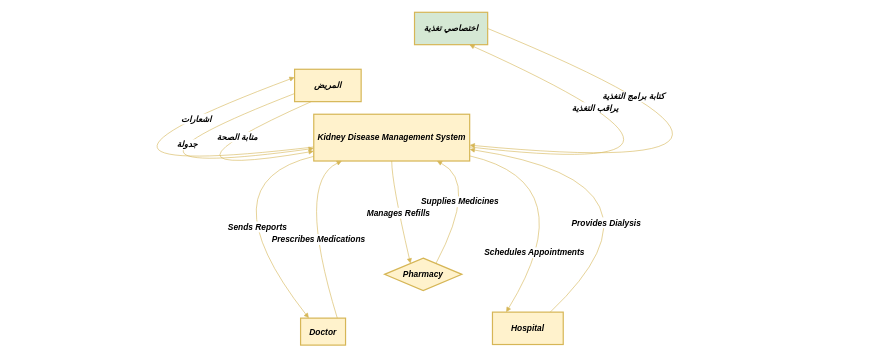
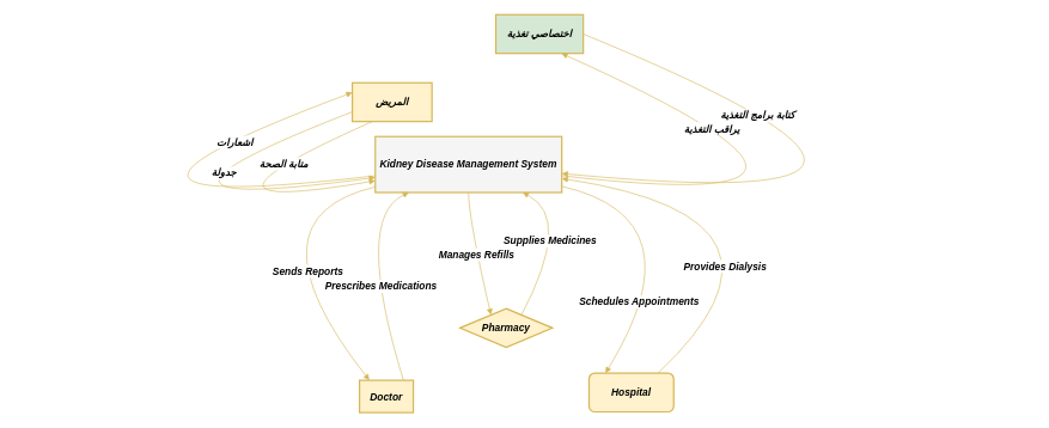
  <mxCell id="0" />
  <mxCell id="1" parent="0" />
- <mxCell id="2" value="Kidney Disease Management System" style="whiteSpace=wrap;strokeWidth=2;fillColor=#fff2cc;strokeColor=#d6b656;fontStyle=3;fontSize=14;textShadow=0;" vertex="1" parent="1"><mxGeometry x="522" y="190" width="260" height="78" as="geometry" /></mxCell>
+ <mxCell id="2" value="Kidney Disease Management System" style="whiteSpace=wrap;strokeWidth=2;fillColor=#f5f5f5;strokeColor=#d6b656;fontStyle=3;fontSize=14;textShadow=0;" vertex="1" parent="1"><mxGeometry x="522" y="190" width="260" height="78" as="geometry" /></mxCell>
  <mxCell id="3" value="المريض" style="whiteSpace=wrap;strokeWidth=2;fillColor=#fff2cc;strokeColor=#d6b656;fontStyle=3;fontSize=14;textShadow=0;" vertex="1" parent="1"><mxGeometry x="490" y="115" width="111" height="54" as="geometry" /></mxCell>
  <mxCell id="4" value="Doctor" style="whiteSpace=wrap;strokeWidth=2;fillColor=#fff2cc;strokeColor=#d6b656;fontStyle=3;fontSize=14;textShadow=0;" vertex="1" parent="1"><mxGeometry x="500" y="530" width="75" height="45" as="geometry" /></mxCell>
  <mxCell id="5" value="Pharmacy" style="rhombus;whiteSpace=wrap;strokeWidth=2;fillColor=#fff2cc;strokeColor=#d6b656;fontStyle=3;fontSize=14;textShadow=0;" vertex="1" parent="1"><mxGeometry x="640" y="430" width="129" height="54" as="geometry" /></mxCell>
- <mxCell id="6" value="Hospital" style="whiteSpace=wrap;strokeWidth=2;fillColor=#fff2cc;strokeColor=#d6b656;fontStyle=3;fontSize=14;textShadow=0;" vertex="1" parent="1"><mxGeometry x="820" y="520" width="118" height="54" as="geometry" /></mxCell>
+ <mxCell id="6" value="Hospital" style="whiteSpace=wrap;strokeWidth=2;fillColor=#fff2cc;strokeColor=#d6b656;fontStyle=3;fontSize=14;textShadow=0;rounded=1;" vertex="1" parent="1"><mxGeometry x="820" y="520" width="118" height="54" as="geometry" /></mxCell>
  <mxCell id="7" value="اختصاصي تغذية" style="whiteSpace=wrap;strokeWidth=2;fillColor=#d5e8d4;strokeColor=#d6b656;fontStyle=3;fontSize=14;textShadow=0;" vertex="1" parent="1"><mxGeometry x="690" y="20" width="122" height="54" as="geometry" /></mxCell>
  <mxCell id="8" value="جدولة" style="curved=1;startArrow=none;endArrow=block;exitX=0;exitY=0.75;entryX=0;entryY=0.73;rounded=0;exitDx=0;exitDy=0;fillColor=#fff2cc;strokeColor=#d6b656;fontStyle=3;fontSize=14;textShadow=0;" edge="1" parent="1" source="3" target="2"><mxGeometry x="-0.525" y="14" relative="1" as="geometry"><Array as="points"><mxPoint x="107" y="304" /></Array><mxPoint as="offset" /></mxGeometry></mxCell>
  <mxCell id="9" value="متابة الصحة" style="curved=1;startArrow=none;endArrow=block;entryX=0;entryY=0.79;rounded=0;exitX=0.25;exitY=1;exitDx=0;exitDy=0;fillColor=#fff2cc;strokeColor=#d6b656;fontStyle=3;fontSize=14;textShadow=0;" edge="1" parent="1" source="3" target="2"><mxGeometry x="-0.581" y="3" relative="1" as="geometry"><Array as="points"><mxPoint x="215" y="304" /></Array><mxPoint x="540" y="90" as="sourcePoint" /><mxPoint x="-1" as="offset" /></mxGeometry></mxCell>
  <mxCell id="10" value="اشعارات" style="curved=1;startArrow=none;endArrow=block;exitX=0;exitY=0.7;entryX=0;entryY=0.25;rounded=0;entryDx=0;entryDy=0;fillColor=#fff2cc;strokeColor=#d6b656;fontStyle=3;fontSize=14;textShadow=0;" edge="1" parent="1" source="2" target="3"><mxGeometry x="0.648" y="-7" relative="1" as="geometry"><Array as="points"><mxPoint x="20" y="304" /></Array><mxPoint as="offset" /></mxGeometry></mxCell>
  <mxCell id="11" value="Prescribes Medications" style="curved=1;startArrow=none;endArrow=block;exitX=0.81;exitY=0.01;entryX=0.18;entryY=1;rounded=0;fillColor=#fff2cc;strokeColor=#d6b656;fontStyle=3;fontSize=14;textShadow=0;" edge="1" parent="1" source="4" target="2"><mxGeometry x="-0.161" y="-9" relative="1" as="geometry"><Array as="points"><mxPoint x="492" y="304" /></Array><mxPoint as="offset" /></mxGeometry></mxCell>
  <mxCell id="12" value="Sends Reports" style="curved=1;startArrow=none;endArrow=block;exitX=0;exitY=0.9;entryX=0.19;entryY=0.01;rounded=0;fillColor=#fff2cc;strokeColor=#d6b656;fontStyle=3;fontSize=14;textShadow=0;" edge="1" parent="1" source="2" target="4"><mxGeometry x="0.275" y="27" relative="1" as="geometry"><Array as="points"><mxPoint x="337" y="304" /></Array><mxPoint as="offset" /></mxGeometry></mxCell>
  <mxCell id="13" value="Supplies Medicines" style="curved=1;startArrow=none;endArrow=block;exitX=0.74;exitY=0.01;entryX=0.79;entryY=1;rounded=0;fillColor=#fff2cc;strokeColor=#d6b656;fontStyle=3;fontSize=14;textShadow=0;" edge="1" parent="1" source="5" target="2"><mxGeometry x="-0.04" y="13" relative="1" as="geometry"><Array as="points"><mxPoint x="797" y="304" /></Array><mxPoint as="offset" /></mxGeometry></mxCell>
  <mxCell id="14" value="Manages Refills" style="curved=1;startArrow=none;endArrow=block;exitX=0.5;exitY=1;entryX=0.26;entryY=0.01;rounded=0;fillColor=#fff2cc;strokeColor=#d6b656;fontStyle=3;fontSize=14;textShadow=0;" edge="1" parent="1" source="2" target="5"><mxGeometry relative="1" as="geometry"><Array as="points"><mxPoint x="652" y="304" /></Array></mxGeometry></mxCell>
  <mxCell id="15" value="Provides Dialysis" style="curved=1;startArrow=none;endArrow=block;exitX=0.81;exitY=0.01;entryX=1;entryY=0.75;rounded=0;fillColor=#fff2cc;strokeColor=#d6b656;fontStyle=3;fontSize=14;textShadow=0;" edge="1" parent="1" source="6" target="2"><mxGeometry x="-0.496" y="44" relative="1" as="geometry"><Array as="points"><mxPoint x="1144" y="304" /></Array><mxPoint as="offset" /></mxGeometry></mxCell>
  <mxCell id="16" value="Schedules Appointments" style="curved=1;startArrow=none;endArrow=block;exitX=1;exitY=0.89;entryX=0.2;entryY=0.01;rounded=0;fillColor=#fff2cc;strokeColor=#d6b656;fontStyle=3;fontSize=14;textShadow=0;" edge="1" parent="1" source="2" target="6"><mxGeometry x="0.513" y="-12" relative="1" as="geometry"><Array as="points"><mxPoint x="975" y="304" /></Array><mxPoint as="offset" /></mxGeometry></mxCell>
  <mxCell id="17" value="كتابة برامج التغذية" style="curved=1;startArrow=none;endArrow=block;exitX=1;exitY=0.5;entryX=1;entryY=0.66;rounded=0;exitDx=0;exitDy=0;fillColor=#fff2cc;strokeColor=#d6b656;fontStyle=3;fontSize=14;textShadow=0;" edge="1" parent="1" source="7" target="2"><mxGeometry x="-0.6" y="-12" relative="1" as="geometry"><Array as="points"><mxPoint x="1439" y="304" /></Array><mxPoint as="offset" /></mxGeometry></mxCell>
  <mxCell id="18" value="يراقب التغذية" style="curved=1;startArrow=none;endArrow=block;exitX=1;exitY=0.7;entryX=0.75;entryY=1;rounded=0;entryDx=0;entryDy=0;fillColor=#fff2cc;strokeColor=#d6b656;fontStyle=3;fontSize=14;textShadow=0;" edge="1" parent="1" source="2" target="7"><mxGeometry x="0.564" y="9" relative="1" as="geometry"><Array as="points"><mxPoint x="1292" y="304" /></Array><mxPoint as="offset" /></mxGeometry></mxCell>
